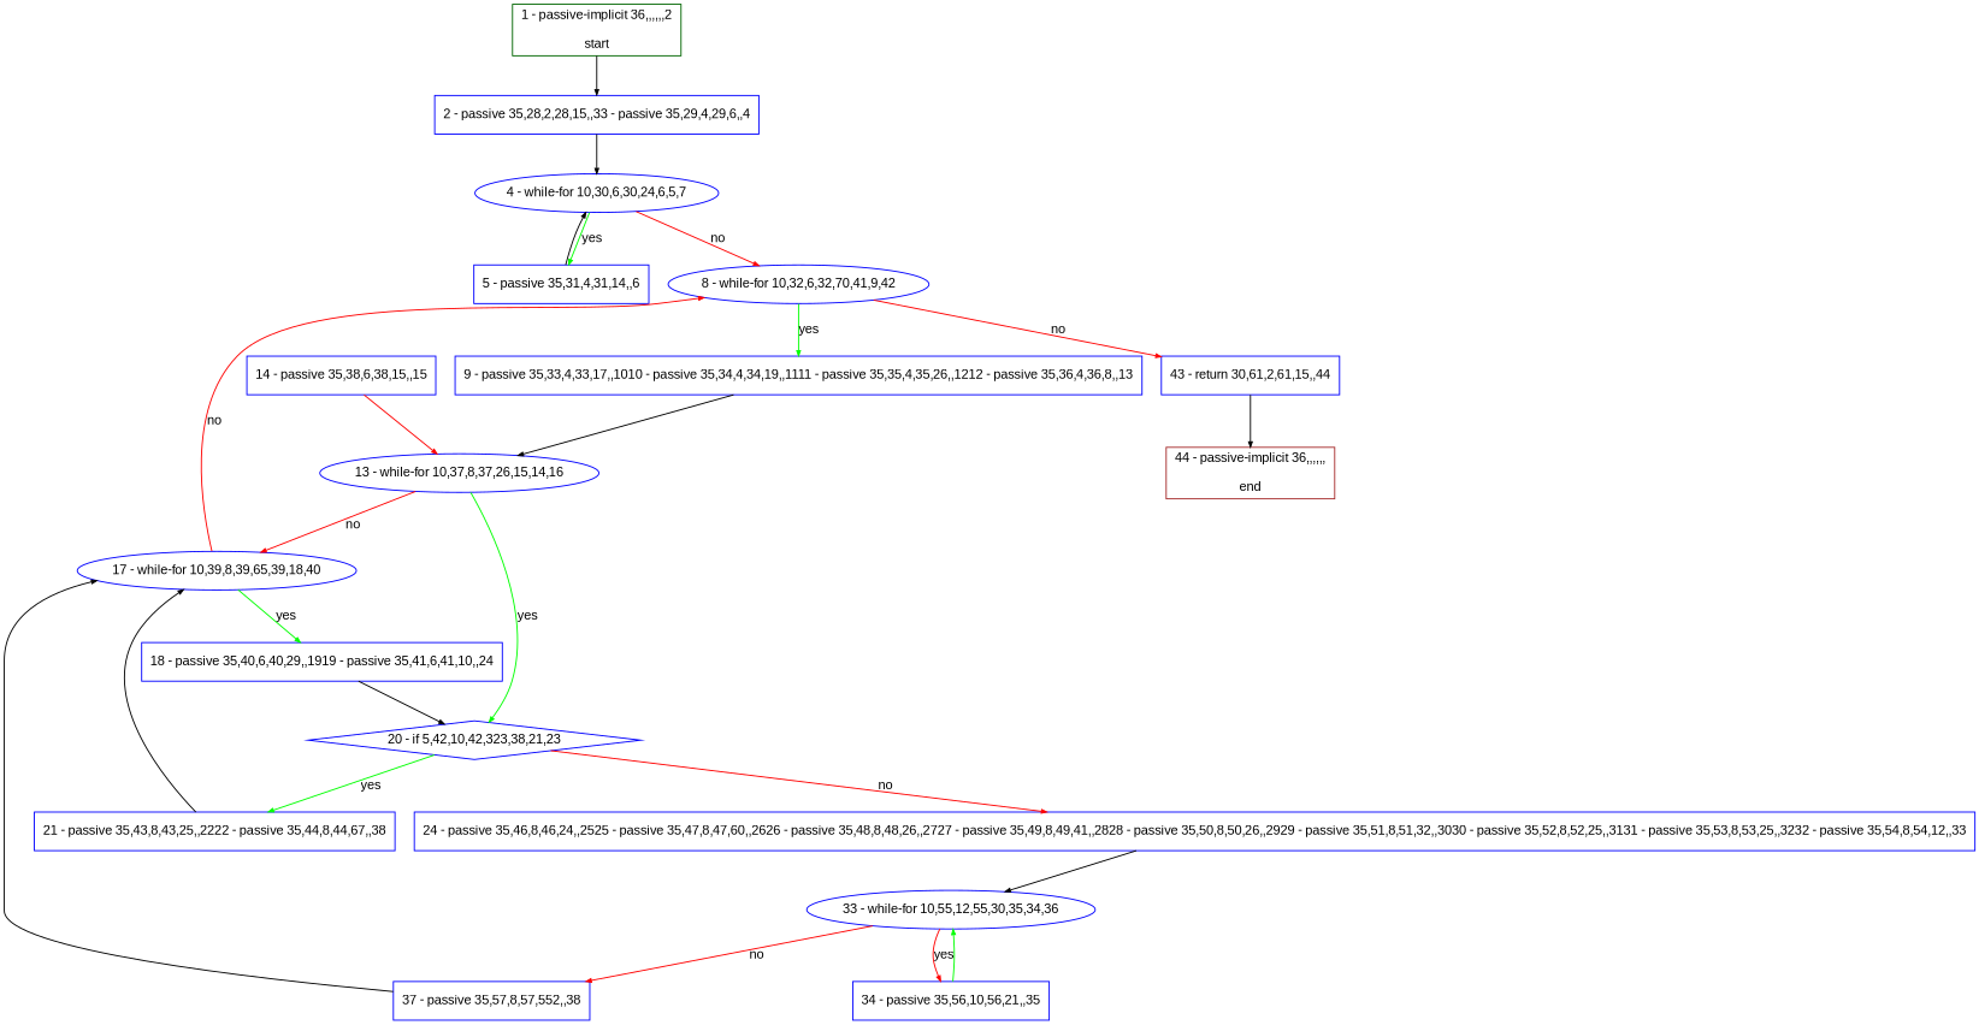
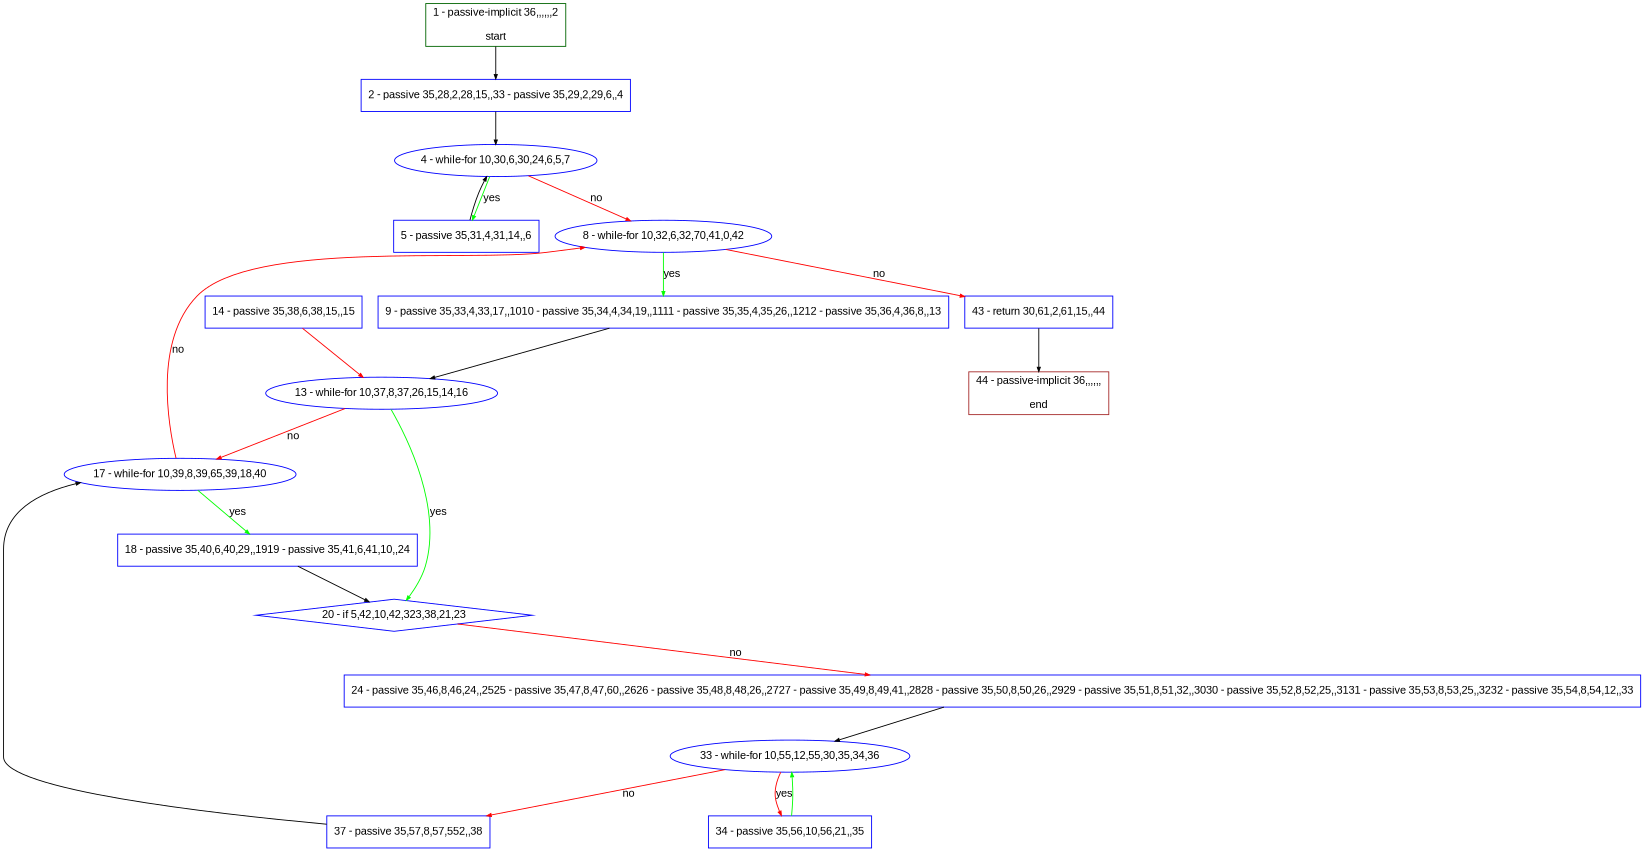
  digraph {
    bgcolor=white
    compound=true
    fillcolor="#FFFFCC"
    fontname=Arial
    fontsize=12
    pack=true
    packmode=clust
    style="rounded,filled"
    node [color="#0000ff" compound=true fillcolor="#ffffff" fixedsize=false fontname=Arial fontsize=12 node_initialized=no shape=box style=filled]
    edge [arrowhead=normal arrowsize=0.5 arrowtail=none color="#000000" compound=true dir=forward fontcolor=black fontname=Arial fontsize=12]
-   n1 [label="2 - passive 35,28,2,28,15,,33 - passive 35,29,4,29,6,,4"]
+   n1 [label="2 - passive 35,28,2,28,15,,33 - passive 35,29,2,29,6,,4"]
    n2 [label="4 - while-for 10,30,6,30,24,6,5,7" shape=oval]
    n3 [label="5 - passive 35,31,4,31,14,,6"]
-   n4 [label="8 - while-for 10,32,6,32,70,41,9,42" shape=oval]
+   n4 [label="8 - while-for 10,32,6,32,70,41,0,42" shape=oval]
    n5 [color="#006400" label="1 - passive-implicit 36,,,,,,2\n\nstart"]
    n6 [label="9 - passive 35,33,4,33,17,,1010 - passive 35,34,4,34,19,,1111 - passive 35,35,4,35,26,,1212 - passive 35,36,4,36,8,,13"]
    n7 [label="43 - return 30,61,2,61,15,,44"]
    n8 [label="13 - while-for 10,37,8,37,26,15,14,16" shape=oval]
    n9 [color="#a52a2a" label="44 - passive-implicit 36,,,,,,\n\nend"]
    n10 [label="17 - while-for 10,39,8,39,65,39,18,40" shape=oval]
    n11 [label="20 - if 5,42,10,42,323,38,21,23" shape=diamond]
    n12 [label="14 - passive 35,38,6,38,15,,15"]
    n13 [label="18 - passive 35,40,6,40,29,,1919 - passive 35,41,6,41,10,,24"]
-   n14 [label="21 - passive 35,43,8,43,25,,2222 - passive 35,44,8,44,67,,38"]
    n15 [label="24 - passive 35,46,8,46,24,,2525 - passive 35,47,8,47,60,,2626 - passive 35,48,8,48,26,,2727 - passive 35,49,8,49,41,,2828 - passive 35,50,8,50,26,,2929 - passive 35,51,8,51,32,,3030 - passive 35,52,8,52,25,,3131 - passive 35,53,8,53,25,,3232 - passive 35,54,8,54,12,,33"]
    n16 [label="33 - while-for 10,55,12,55,30,35,34,36" shape=oval]
    n17 [label="34 - passive 35,56,10,56,21,,35"]
    n18 [label="37 - passive 35,57,8,57,552,,38"]
    n1 -> n2
    n2 -> n3 [color="#00ff00" label=yes]
    n2 -> n4 [color="#ff0000" label=no]
    n3 -> n2
    n4 -> n6 [color="#00ff00" label=yes]
    n4 -> n7 [color="#ff0000" label=no]
    n5 -> n1
    n6 -> n8
    n7 -> n9
    n8 -> n10 [color="#ff0000" label=no]
    n8 -> n11 [color="#00ff00" label=yes]
    n10 -> n4 [color="#ff0000" label=no]
    n10 -> n13 [color="#00ff00" label=yes]
-   n11 -> n14 [color="#00ff00" label=yes]
    n11 -> n15 [color="#ff0000" label=no]
    n12 -> n8 [color="#ff0000"]
    n13 -> n11
-   n14 -> n10
    n15 -> n16
    n16 -> n17 [color="#ff0000" label=yes]
    n16 -> n18 [color="#ff0000" label=no]
    n17 -> n16 [color="#00ff00"]
    n18 -> n10
  }
